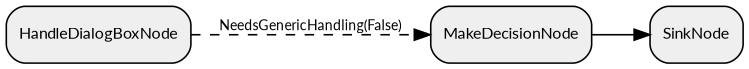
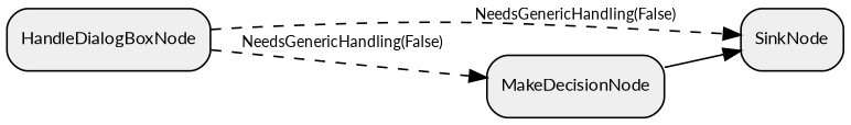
  digraph {
    compound=true
    fontname=Lato
    rankdir=LR
    node [fillcolor="#EFEFEF" fontname=Lato fontsize=10 shape=box style="rounded,filled"]
    edge [fontname=Lato fontsize=9 style=dashed]
    n1 [label=SinkNode]
    n2 [label=MakeDecisionNode]
    n3 [label=HandleDialogBoxNode]
    n2 -> n1 [style=solid]
+   n3 -> n1 [label="NeedsGenericHandling(False)"]
    n3 -> n2 [label="NeedsGenericHandling(False)"]
  }
